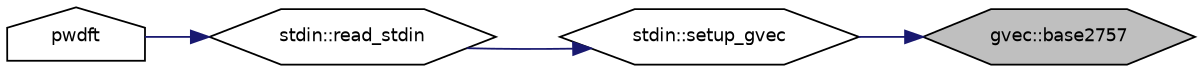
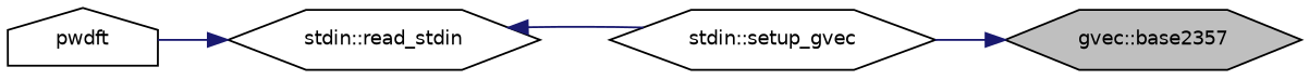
  digraph {
    rankdir=RL
    node [color=black fillcolor=white fontname=Helvetica fontsize=10 shape=hexagon style=filled]
    edge [color=midnightblue dir=back fontname=Helvetica fontsize=10 labelfontname=Helvetica labelfontsize=10 style=solid]
-   n1 [fillcolor=grey75 fontcolor=black height=0.2 label="gvec::base2757" width=0.4]
+   n1 [fillcolor=grey75 fontcolor=black height=0.2 label="gvec::base2357" width=0.4]
    n2 [height=0.2 label="stdin::setup_gvec" width=0.4]
    n3 [height=0.2 label="stdin::read_stdin" width=0.4]
    n4 [height=0.2 label=pwdft shape=house width=0.4]
    n1 -> n2
-   n2 -> n3
+   n3 -> n2
    n3 -> n4
  }
